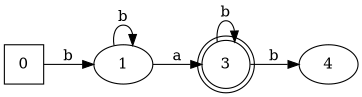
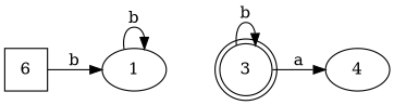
  digraph {
    rankdir=LR
-   0 [shape=square]
+   0 [shape=square label=6]
    1
    3 [shape=doublecircle]
    4
    0 -> 1 [label=b]
    1 -> 1 [label=b]
-   1 -> 3 [label=a]
    3 -> 3 [label=b]
-   3 -> 4 [label=b]
+   3 -> 4 [label=a]
  }
